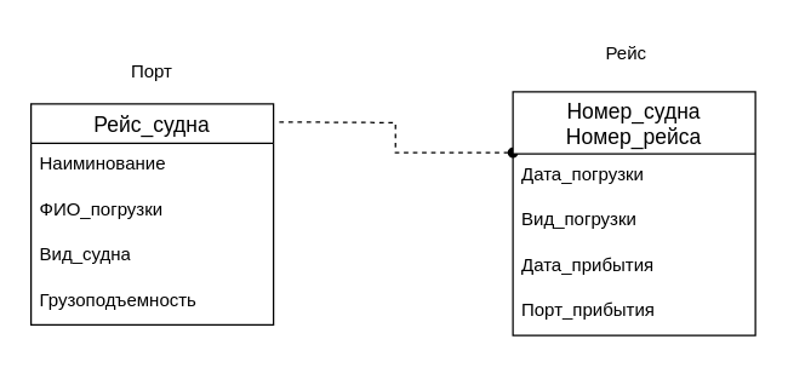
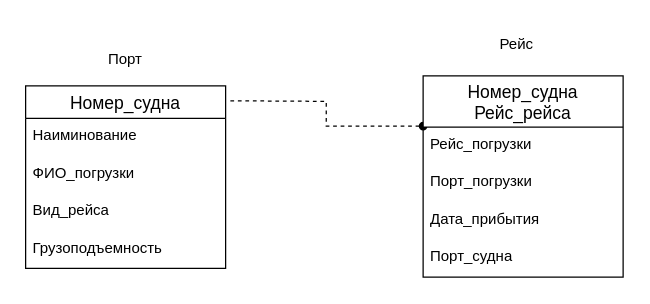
  <mxCell id="0" />
  <mxCell id="1" parent="0" />
  <mxCell id="2" style="edgeStyle=orthogonalEdgeStyle;rounded=0;orthogonalLoop=1;jettySize=auto;html=1;exitX=0;exitY=0.25;exitDx=0;exitDy=0;startArrow=oval;startFill=1;endArrow=none;endFill=0;dashed=1;" edge="1" parent="1" source="3"><mxGeometry relative="1" as="geometry"><mxPoint x="182" y="80" as="targetPoint" /></mxGeometry></mxCell>
- <mxCell id="3" value="Номер_судна&#10;Номер_рейса" style="swimlane;fontStyle=0;childLayout=stackLayout;horizontal=1;startSize=41;horizontalStack=0;resizeParent=1;resizeParentMax=0;resizeLast=0;collapsible=1;marginBottom=0;align=center;fontSize=14;" vertex="1" parent="1"><mxGeometry x="338" y="60" width="160" height="161" as="geometry" /></mxCell>
- <mxCell id="4" value="Дата_погрузки" style="text;strokeColor=none;fillColor=none;spacingLeft=4;spacingRight=4;overflow=hidden;rotatable=0;points=[[0,0.5],[1,0.5]];portConstraint=eastwest;fontSize=12;whiteSpace=wrap;html=1;" vertex="1" parent="3"><mxGeometry y="41" width="160" height="30" as="geometry" /></mxCell>
- <mxCell id="5" value="Вид_погрузки" style="text;strokeColor=none;fillColor=none;spacingLeft=4;spacingRight=4;overflow=hidden;rotatable=0;points=[[0,0.5],[1,0.5]];portConstraint=eastwest;fontSize=12;whiteSpace=wrap;html=1;" vertex="1" parent="3"><mxGeometry y="71" width="160" height="30" as="geometry" /></mxCell>
+ <mxCell id="3" value="Номер_судна&#10;Рейс_рейса" style="swimlane;fontStyle=0;childLayout=stackLayout;horizontal=1;startSize=41;horizontalStack=0;resizeParent=1;resizeParentMax=0;resizeLast=0;collapsible=1;marginBottom=0;align=center;fontSize=14;" vertex="1" parent="1"><mxGeometry x="338" y="60" width="160" height="161" as="geometry" /></mxCell>
+ <mxCell id="4" value="Рейс_погрузки" style="text;strokeColor=none;fillColor=none;spacingLeft=4;spacingRight=4;overflow=hidden;rotatable=0;points=[[0,0.5],[1,0.5]];portConstraint=eastwest;fontSize=12;whiteSpace=wrap;html=1;" vertex="1" parent="3"><mxGeometry y="41" width="160" height="30" as="geometry" /></mxCell>
+ <mxCell id="5" value="Порт_погрузки" style="text;strokeColor=none;fillColor=none;spacingLeft=4;spacingRight=4;overflow=hidden;rotatable=0;points=[[0,0.5],[1,0.5]];portConstraint=eastwest;fontSize=12;whiteSpace=wrap;html=1;" vertex="1" parent="3"><mxGeometry y="71" width="160" height="30" as="geometry" /></mxCell>
  <mxCell id="6" value="Дата_прибытия" style="text;strokeColor=none;fillColor=none;spacingLeft=4;spacingRight=4;overflow=hidden;rotatable=0;points=[[0,0.5],[1,0.5]];portConstraint=eastwest;fontSize=12;whiteSpace=wrap;html=1;" vertex="1" parent="3"><mxGeometry y="101" width="160" height="30" as="geometry" /></mxCell>
- <mxCell id="7" value="Порт_прибытия" style="text;strokeColor=none;fillColor=none;spacingLeft=4;spacingRight=4;overflow=hidden;rotatable=0;points=[[0,0.5],[1,0.5]];portConstraint=eastwest;fontSize=12;whiteSpace=wrap;html=1;" vertex="1" parent="3"><mxGeometry y="131" width="160" height="30" as="geometry" /></mxCell>
+ <mxCell id="7" value="Порт_судна" style="text;strokeColor=none;fillColor=none;spacingLeft=4;spacingRight=4;overflow=hidden;rotatable=0;points=[[0,0.5],[1,0.5]];portConstraint=eastwest;fontSize=12;whiteSpace=wrap;html=1;" vertex="1" parent="3"><mxGeometry y="131" width="160" height="30" as="geometry" /></mxCell>
  <mxCell id="8" value="" style="group" vertex="1" connectable="0" parent="1"><mxGeometry x="20" y="32" width="160" height="182" as="geometry" /></mxCell>
- <mxCell id="9" value="Рейс_судна" style="swimlane;fontStyle=0;childLayout=stackLayout;horizontal=1;startSize=26;horizontalStack=0;resizeParent=1;resizeParentMax=0;resizeLast=0;collapsible=1;marginBottom=0;align=center;fontSize=14;" vertex="1" parent="8"><mxGeometry y="36" width="160" height="146" as="geometry" /></mxCell>
+ <mxCell id="9" value="Номер_судна" style="swimlane;fontStyle=0;childLayout=stackLayout;horizontal=1;startSize=26;horizontalStack=0;resizeParent=1;resizeParentMax=0;resizeLast=0;collapsible=1;marginBottom=0;align=center;fontSize=14;" vertex="1" parent="8"><mxGeometry y="36" width="160" height="146" as="geometry" /></mxCell>
  <mxCell id="10" value="Наиминование" style="text;strokeColor=none;fillColor=none;spacingLeft=4;spacingRight=4;overflow=hidden;rotatable=0;points=[[0,0.5],[1,0.5]];portConstraint=eastwest;fontSize=12;whiteSpace=wrap;html=1;" vertex="1" parent="9"><mxGeometry y="26" width="160" height="30" as="geometry" /></mxCell>
  <mxCell id="11" value="ФИО_погрузки" style="text;strokeColor=none;fillColor=none;spacingLeft=4;spacingRight=4;overflow=hidden;rotatable=0;points=[[0,0.5],[1,0.5]];portConstraint=eastwest;fontSize=12;whiteSpace=wrap;html=1;" vertex="1" parent="9"><mxGeometry y="56" width="160" height="30" as="geometry" /></mxCell>
- <mxCell id="12" value="Вид_судна" style="text;strokeColor=none;fillColor=none;spacingLeft=4;spacingRight=4;overflow=hidden;rotatable=0;points=[[0,0.5],[1,0.5]];portConstraint=eastwest;fontSize=12;whiteSpace=wrap;html=1;" vertex="1" parent="9"><mxGeometry y="86" width="160" height="30" as="geometry" /></mxCell>
+ <mxCell id="12" value="Вид_рейса" style="text;strokeColor=none;fillColor=none;spacingLeft=4;spacingRight=4;overflow=hidden;rotatable=0;points=[[0,0.5],[1,0.5]];portConstraint=eastwest;fontSize=12;whiteSpace=wrap;html=1;" vertex="1" parent="9"><mxGeometry y="86" width="160" height="30" as="geometry" /></mxCell>
  <mxCell id="13" value="Грузоподъемность" style="text;strokeColor=none;fillColor=none;spacingLeft=4;spacingRight=4;overflow=hidden;rotatable=0;points=[[0,0.5],[1,0.5]];portConstraint=eastwest;fontSize=12;whiteSpace=wrap;html=1;" vertex="1" parent="9"><mxGeometry y="116" width="160" height="30" as="geometry" /></mxCell>
  <mxCell id="14" value="Порт" style="text;html=1;whiteSpace=wrap;strokeColor=none;fillColor=none;align=center;verticalAlign=middle;rounded=0;" vertex="1" parent="8"><mxGeometry x="50" width="60" height="30" as="geometry" /></mxCell>
  <mxCell id="15" value="Рейс" style="text;html=1;whiteSpace=wrap;strokeColor=none;fillColor=none;align=center;verticalAlign=middle;rounded=0;" vertex="1" parent="1"><mxGeometry x="383" y="20" width="60" height="30" as="geometry" /></mxCell>
